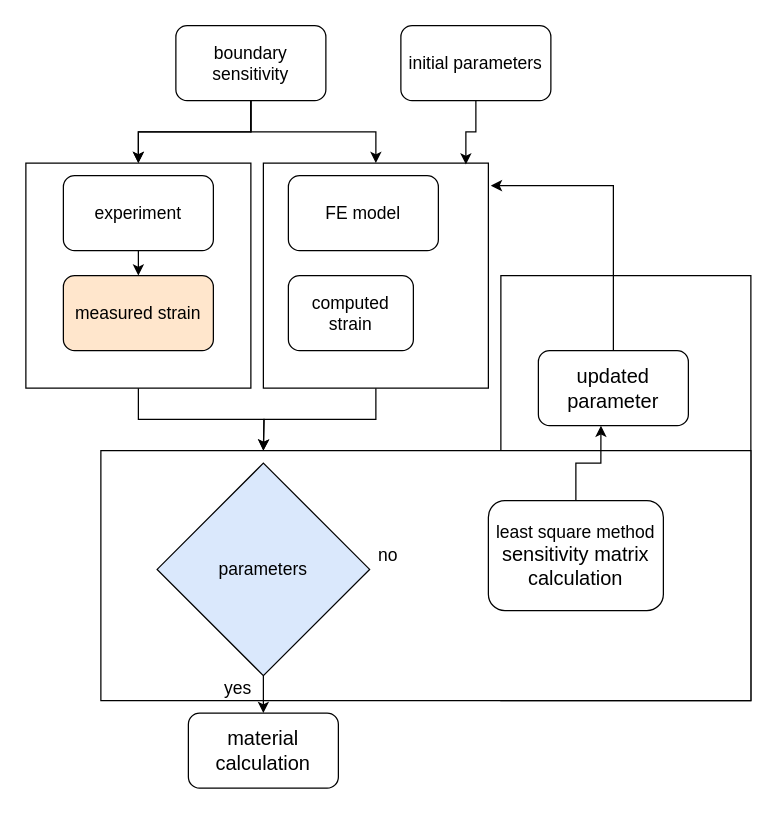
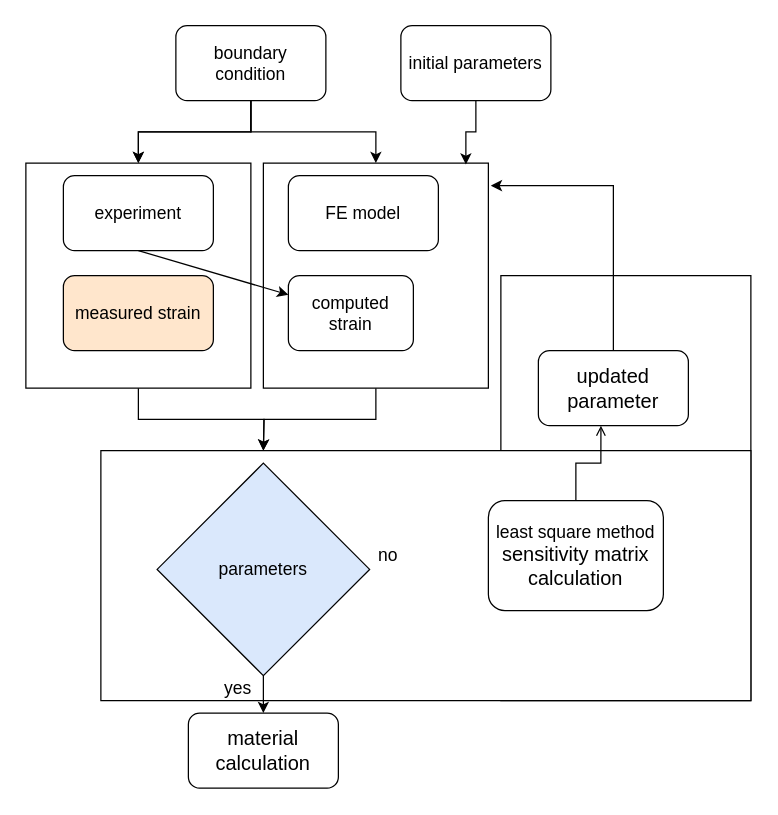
  <mxCell id="0" />
  <mxCell id="1" parent="0" />
  <mxCell id="2" value="" style="rounded=0;whiteSpace=wrap;html=1;shadow=0;" vertex="1" parent="1"><mxGeometry x="400" y="220" width="200" height="340" as="geometry" /></mxCell>
  <mxCell id="3" value="" style="rounded=0;whiteSpace=wrap;html=1;shadow=0;" vertex="1" parent="1"><mxGeometry x="80" y="360" width="520" height="200" as="geometry" /></mxCell>
  <mxCell id="4" style="edgeStyle=orthogonalEdgeStyle;rounded=0;orthogonalLoop=1;jettySize=auto;html=1;exitX=0.5;exitY=1;exitDx=0;exitDy=0;" edge="1" parent="1" source="5"><mxGeometry relative="1" as="geometry"><mxPoint x="210" y="360" as="targetPoint" /></mxGeometry></mxCell>
  <mxCell id="5" value="" style="whiteSpace=wrap;html=1;aspect=fixed;shadow=0;" vertex="1" parent="1"><mxGeometry x="210" y="130" width="180" height="180" as="geometry" /></mxCell>
  <mxCell id="6" style="edgeStyle=orthogonalEdgeStyle;rounded=0;orthogonalLoop=1;jettySize=auto;html=1;exitX=0.5;exitY=1;exitDx=0;exitDy=0;" edge="1" parent="1" source="7"><mxGeometry relative="1" as="geometry"><mxPoint x="210" y="360" as="targetPoint" /></mxGeometry></mxCell>
  <mxCell id="7" value="" style="whiteSpace=wrap;html=1;aspect=fixed;shadow=0;" vertex="1" parent="1"><mxGeometry x="20" y="130" width="180" height="180" as="geometry" /></mxCell>
  <mxCell id="8" style="edgeStyle=orthogonalEdgeStyle;rounded=0;orthogonalLoop=1;jettySize=auto;html=1;exitX=0.5;exitY=1;exitDx=0;exitDy=0;entryX=0.5;entryY=0;entryDx=0;entryDy=0;" edge="1" parent="1" source="11" target="7"><mxGeometry relative="1" as="geometry"><Array as="points"><mxPoint x="200" y="105" /><mxPoint x="110" y="105" /></Array></mxGeometry></mxCell>
  <mxCell id="9" value="" style="edgeStyle=orthogonalEdgeStyle;rounded=0;orthogonalLoop=1;jettySize=auto;html=1;" edge="1" parent="1" source="11" target="7"><mxGeometry relative="1" as="geometry" /></mxCell>
  <mxCell id="10" style="edgeStyle=orthogonalEdgeStyle;rounded=0;orthogonalLoop=1;jettySize=auto;html=1;exitX=0.5;exitY=1;exitDx=0;exitDy=0;entryX=0.5;entryY=0;entryDx=0;entryDy=0;" edge="1" parent="1" source="11" target="5"><mxGeometry relative="1" as="geometry" /></mxCell>
- <mxCell id="11" value="&lt;font style=&quot;font-size: 14px&quot;&gt;boundary sensitivity&lt;/font&gt;" style="rounded=1;whiteSpace=wrap;html=1;" vertex="1" parent="1"><mxGeometry x="140" y="20" width="120" height="60" as="geometry" /></mxCell>
+ <mxCell id="11" value="&lt;font style=&quot;font-size: 14px&quot;&gt;boundary condition&lt;/font&gt;" style="rounded=1;whiteSpace=wrap;html=1;" vertex="1" parent="1"><mxGeometry x="140" y="20" width="120" height="60" as="geometry" /></mxCell>
  <mxCell id="12" style="edgeStyle=orthogonalEdgeStyle;rounded=0;orthogonalLoop=1;jettySize=auto;html=1;entryX=0.9;entryY=0.006;entryDx=0;entryDy=0;entryPerimeter=0;" edge="1" parent="1" source="13" target="5"><mxGeometry relative="1" as="geometry"><mxPoint x="440" y="150" as="targetPoint" /></mxGeometry></mxCell>
  <mxCell id="13" value="&lt;font style=&quot;font-size: 14px&quot;&gt;initial parameters&lt;/font&gt;" style="rounded=1;whiteSpace=wrap;html=1;" vertex="1" parent="1"><mxGeometry x="320" y="20" width="120" height="60" as="geometry" /></mxCell>
  <mxCell id="14" value="&lt;font style=&quot;font-size: 14px&quot;&gt;experiment&lt;/font&gt;" style="rounded=1;whiteSpace=wrap;html=1;" vertex="1" parent="1"><mxGeometry x="50" y="140" width="120" height="60" as="geometry" /></mxCell>
  <mxCell id="15" value="&lt;font style=&quot;font-size: 14px&quot;&gt;measured strain&lt;/font&gt;" style="rounded=1;whiteSpace=wrap;html=1;fillColor=#ffe6cc;" vertex="1" parent="1"><mxGeometry x="50" y="220" width="120" height="60" as="geometry" /></mxCell>
- <mxCell id="16" value="" style="endArrow=classic;html=1;exitX=0.5;exitY=1;exitDx=0;exitDy=0;entryX=0.5;entryY=0;entryDx=0;entryDy=0;" edge="1" parent="1" source="14" target="15"><mxGeometry width="50" height="50" relative="1" as="geometry"><mxPoint x="50" y="340" as="sourcePoint" /><mxPoint x="110" y="220" as="targetPoint" /></mxGeometry></mxCell>
+ <mxCell id="16" value="" style="endArrow=classic;html=1;exitX=0.5;exitY=1;exitDx=0;exitDy=0;" edge="1" parent="1" source="14" target="18"><mxGeometry width="50" height="50" relative="1" as="geometry"><mxPoint x="50" y="340" as="sourcePoint" /><mxPoint x="110" y="220" as="targetPoint" /></mxGeometry></mxCell>
  <mxCell id="17" value="&lt;font style=&quot;font-size: 14px&quot;&gt;FE model&lt;/font&gt;" style="rounded=1;whiteSpace=wrap;html=1;" vertex="1" parent="1"><mxGeometry x="230" y="140" width="120" height="60" as="geometry" /></mxCell>
  <mxCell id="18" value="&lt;font style=&quot;font-size: 14px&quot;&gt;computed strain&lt;/font&gt;" style="rounded=1;whiteSpace=wrap;html=1;" vertex="1" parent="1"><mxGeometry x="230" y="220" width="100" height="60" as="geometry" /></mxCell>
  <mxCell id="19" style="edgeStyle=orthogonalEdgeStyle;rounded=0;orthogonalLoop=1;jettySize=auto;html=1;exitX=0.5;exitY=1;exitDx=0;exitDy=0;" edge="1" parent="1" source="20"><mxGeometry relative="1" as="geometry"><mxPoint x="210" y="570" as="targetPoint" /></mxGeometry></mxCell>
  <mxCell id="20" value="&lt;font style=&quot;font-size: 14px&quot;&gt;parameters&lt;/font&gt;" style="rhombus;whiteSpace=wrap;html=1;shadow=0;fillColor=#dae8fc;" vertex="1" parent="1"><mxGeometry x="125" y="370" width="170" height="170" as="geometry" /></mxCell>
- <mxCell id="21" style="edgeStyle=orthogonalEdgeStyle;rounded=0;orthogonalLoop=1;jettySize=auto;html=1;exitX=0.5;exitY=0;exitDx=0;exitDy=0;entryX=0.417;entryY=1;entryDx=0;entryDy=0;entryPerimeter=0;" edge="1" parent="1" source="22" target="24"><mxGeometry relative="1" as="geometry" /></mxCell>
+ <mxCell id="21" style="edgeStyle=orthogonalEdgeStyle;rounded=0;orthogonalLoop=1;jettySize=auto;html=1;exitX=0.5;exitY=0;exitDx=0;exitDy=0;entryX=0.417;entryY=1;entryDx=0;entryDy=0;entryPerimeter=0;endArrow=open;" edge="1" parent="1" source="22" target="24"><mxGeometry relative="1" as="geometry" /></mxCell>
  <mxCell id="22" value="&lt;div&gt;&lt;font style=&quot;font-size: 14px&quot;&gt;least square method &lt;br&gt;&lt;/font&gt;&lt;/div&gt;&lt;div&gt;&lt;font size=&quot;3&quot;&gt;sensitivity matrix calculation&lt;/font&gt;&lt;br&gt;&lt;/div&gt;" style="rounded=1;whiteSpace=wrap;html=1;" vertex="1" parent="1"><mxGeometry x="390" y="400" width="140" height="88" as="geometry" /></mxCell>
  <mxCell id="23" style="edgeStyle=orthogonalEdgeStyle;rounded=0;orthogonalLoop=1;jettySize=auto;html=1;exitX=0.5;exitY=0;exitDx=0;exitDy=0;entryX=1.011;entryY=0.1;entryDx=0;entryDy=0;entryPerimeter=0;" edge="1" parent="1" source="24" target="5"><mxGeometry relative="1" as="geometry" /></mxCell>
  <mxCell id="24" value="&lt;font size=&quot;3&quot;&gt;updated parameter&lt;br&gt;&lt;/font&gt;" style="rounded=1;whiteSpace=wrap;html=1;shadow=0;" vertex="1" parent="1"><mxGeometry x="430" y="280" width="120" height="60" as="geometry" /></mxCell>
  <mxCell id="25" value="&lt;font size=&quot;3&quot;&gt;material calculation&lt;br&gt;&lt;/font&gt;" style="rounded=1;whiteSpace=wrap;html=1;shadow=0;" vertex="1" parent="1"><mxGeometry x="150" y="570" width="120" height="60" as="geometry" /></mxCell>
  <mxCell id="26" value="&lt;font style=&quot;font-size: 14px&quot;&gt;yes&lt;/font&gt;" style="text;html=1;strokeColor=none;fillColor=none;align=center;verticalAlign=middle;whiteSpace=wrap;rounded=0;shadow=0;rotation=0;" vertex="1" parent="1"><mxGeometry x="170" y="540" width="40" height="20" as="geometry" /></mxCell>
  <mxCell id="27" value="&lt;font style=&quot;font-size: 14px&quot;&gt;no&lt;/font&gt;" style="text;html=1;strokeColor=none;fillColor=none;align=center;verticalAlign=middle;whiteSpace=wrap;rounded=0;shadow=0;" vertex="1" parent="1"><mxGeometry x="290" y="434" width="40" height="20" as="geometry" /></mxCell>
